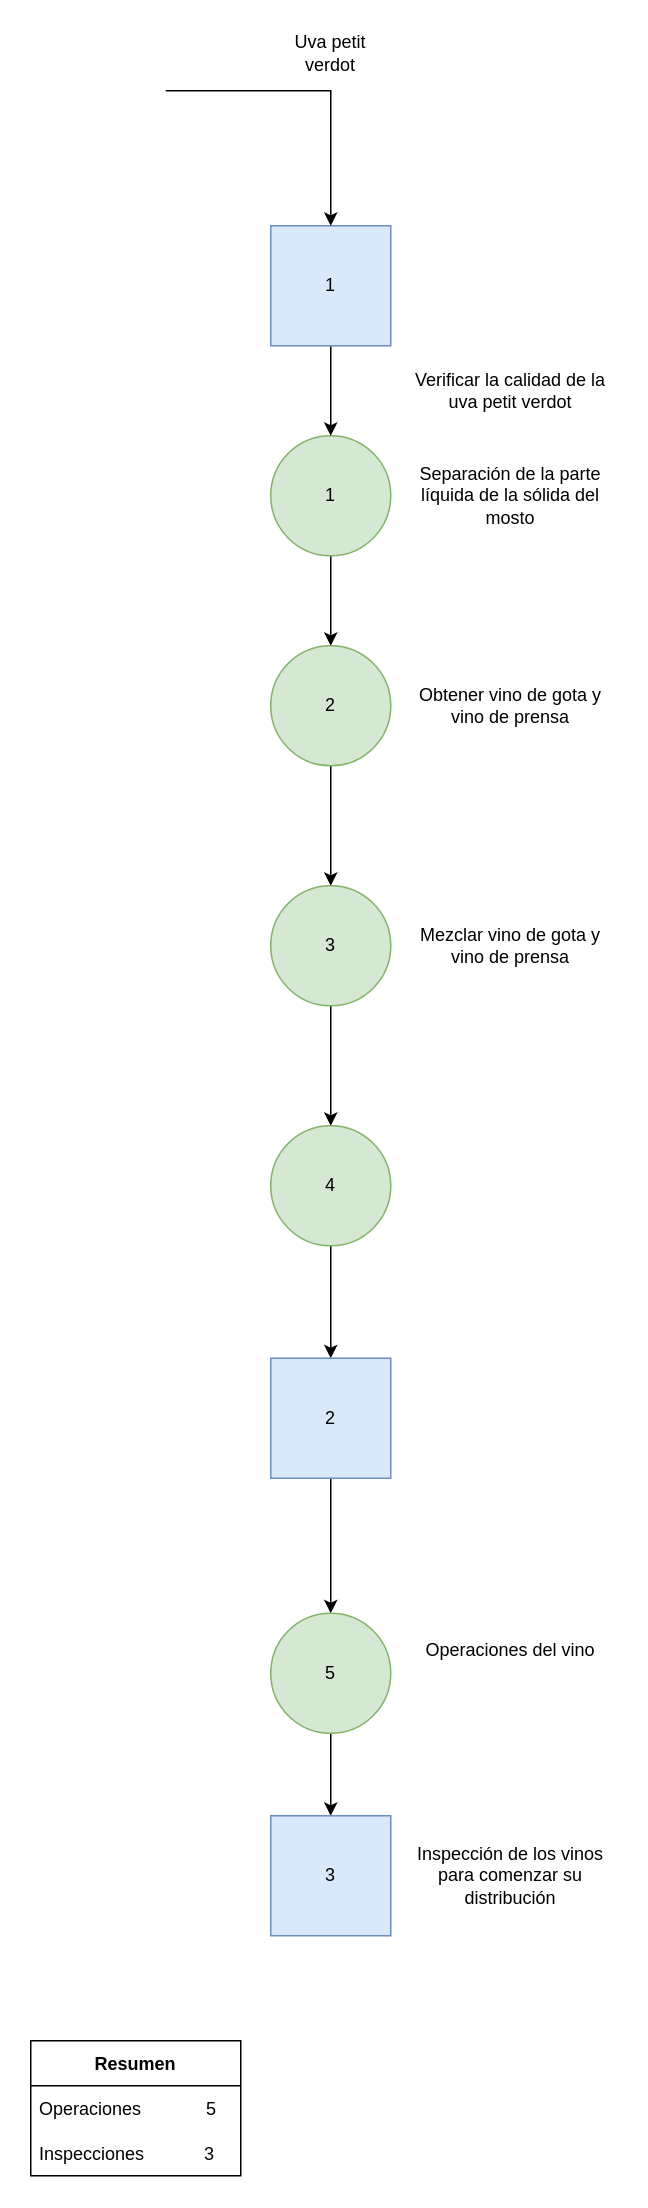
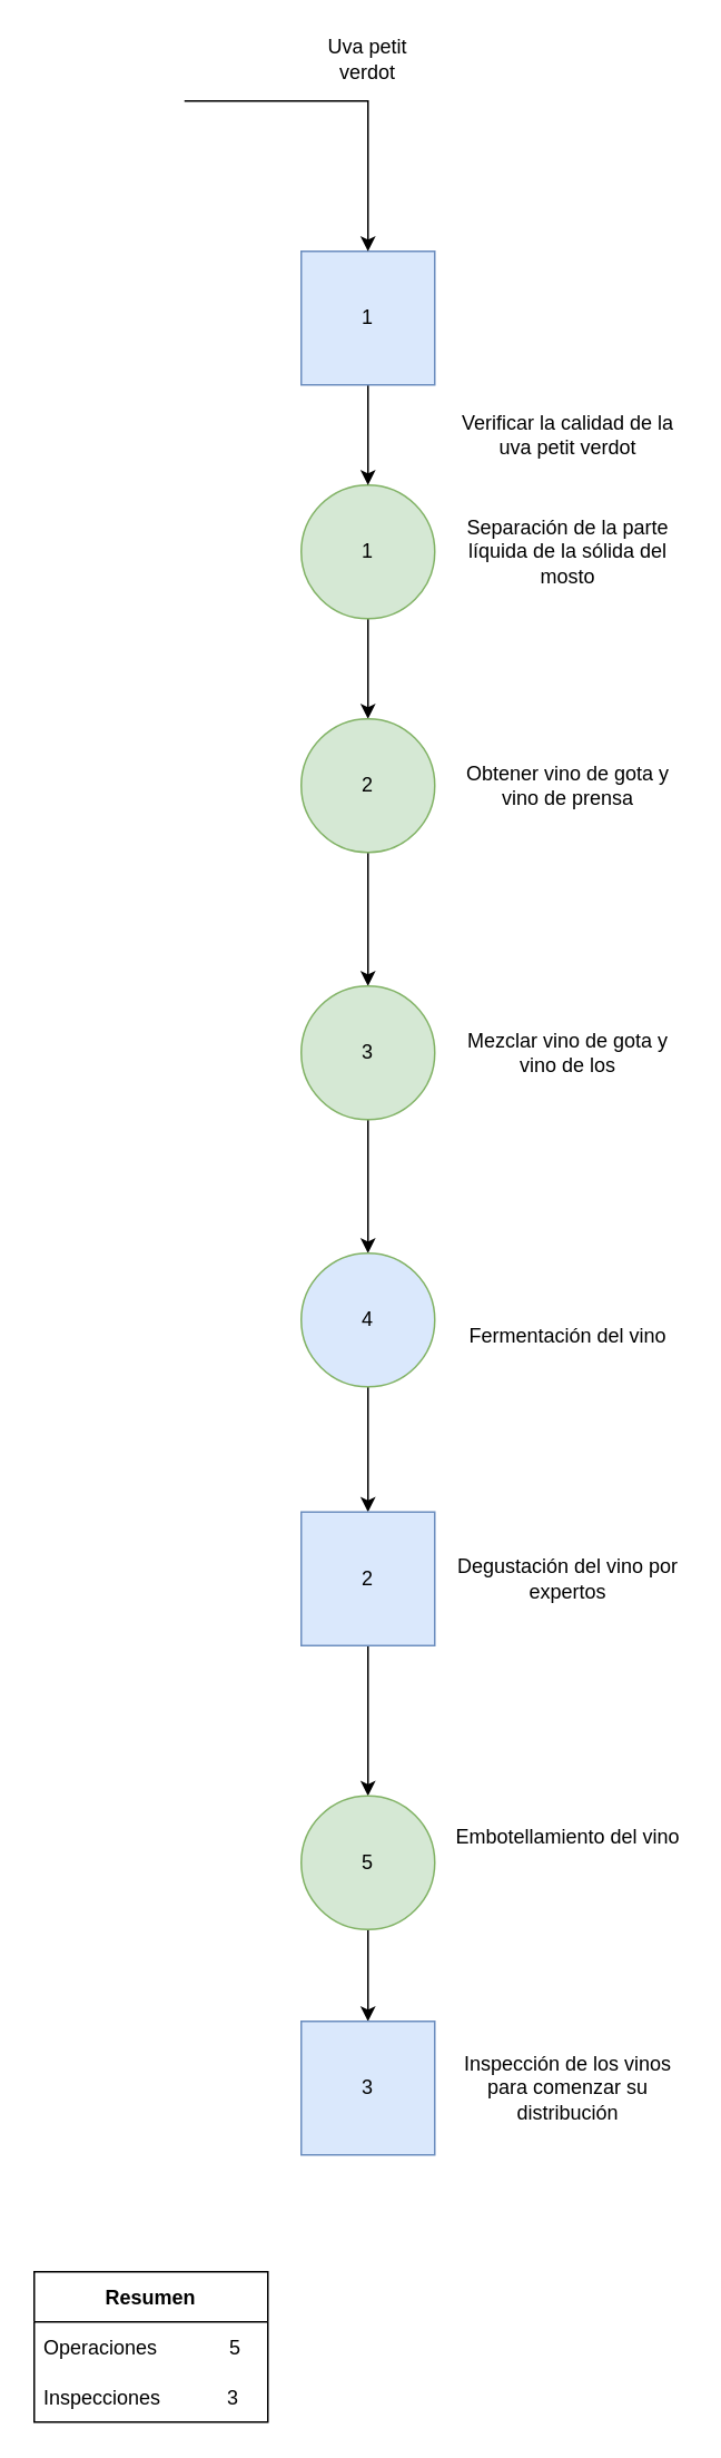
  <mxCell id="0" />
  <mxCell id="1" parent="0" />
  <mxCell id="2" style="edgeStyle=orthogonalEdgeStyle;rounded=0;orthogonalLoop=1;jettySize=auto;html=1;entryX=0.5;entryY=0;entryDx=0;entryDy=0;" parent="1" source="3" target="11" edge="1"><mxGeometry relative="1" as="geometry" /></mxCell>
  <mxCell id="3" value="1" style="ellipse;whiteSpace=wrap;html=1;aspect=fixed;fillColor=#d5e8d4;strokeColor=#82b366;" parent="1" vertex="1"><mxGeometry x="180" y="290" width="80" height="80" as="geometry" /></mxCell>
  <mxCell id="4" value="Separación de la parte líquida de la sólida del mosto" style="text;html=1;strokeColor=none;fillColor=none;align=center;verticalAlign=middle;whiteSpace=wrap;rounded=0;" parent="1" vertex="1"><mxGeometry x="270" y="315" width="140" height="30" as="geometry" /></mxCell>
  <mxCell id="5" style="edgeStyle=orthogonalEdgeStyle;rounded=0;orthogonalLoop=1;jettySize=auto;html=1;entryX=0.5;entryY=0;entryDx=0;entryDy=0;" parent="1" source="6" target="3" edge="1"><mxGeometry relative="1" as="geometry" /></mxCell>
  <mxCell id="6" value="1" style="whiteSpace=wrap;html=1;aspect=fixed;fillColor=#dae8fc;strokeColor=#6c8ebf;" parent="1" vertex="1"><mxGeometry x="180" y="150" width="80" height="80" as="geometry" /></mxCell>
  <mxCell id="7" value="Verificar la calidad de la uva petit verdot" style="text;html=1;strokeColor=none;fillColor=none;align=center;verticalAlign=middle;whiteSpace=wrap;rounded=0;" parent="1" vertex="1"><mxGeometry x="270" y="245" width="140" height="30" as="geometry" /></mxCell>
  <mxCell id="8" value="" style="endArrow=classic;html=1;rounded=0;entryX=0.5;entryY=0;entryDx=0;entryDy=0;" parent="1" target="6" edge="1"><mxGeometry width="50" height="50" relative="1" as="geometry"><mxPoint x="110" y="60" as="sourcePoint" /><mxPoint x="100" y="70" as="targetPoint" /><Array as="points"><mxPoint x="220" y="60" /></Array></mxGeometry></mxCell>
  <mxCell id="9" value="Uva petit verdot" style="text;html=1;strokeColor=none;fillColor=none;align=center;verticalAlign=middle;whiteSpace=wrap;rounded=0;" parent="1" vertex="1"><mxGeometry x="190" y="20" width="60" height="30" as="geometry" /></mxCell>
  <mxCell id="10" style="edgeStyle=orthogonalEdgeStyle;rounded=0;orthogonalLoop=1;jettySize=auto;html=1;entryX=0.5;entryY=0;entryDx=0;entryDy=0;" parent="1" source="11" target="14" edge="1"><mxGeometry relative="1" as="geometry" /></mxCell>
  <mxCell id="11" value="2" style="ellipse;whiteSpace=wrap;html=1;aspect=fixed;fillColor=#d5e8d4;strokeColor=#82b366;" parent="1" vertex="1"><mxGeometry x="180" y="430" width="80" height="80" as="geometry" /></mxCell>
  <mxCell id="12" value="Obtener vino de gota y vino de prensa" style="text;html=1;strokeColor=none;fillColor=none;align=center;verticalAlign=middle;whiteSpace=wrap;rounded=0;" parent="1" vertex="1"><mxGeometry x="270" y="455" width="140" height="30" as="geometry" /></mxCell>
  <mxCell id="13" style="edgeStyle=orthogonalEdgeStyle;rounded=0;orthogonalLoop=1;jettySize=auto;html=1;entryX=0.5;entryY=0;entryDx=0;entryDy=0;" parent="1" source="14" target="17" edge="1"><mxGeometry relative="1" as="geometry" /></mxCell>
  <mxCell id="14" value="3" style="ellipse;whiteSpace=wrap;html=1;aspect=fixed;fillColor=#d5e8d4;strokeColor=#82b366;" parent="1" vertex="1"><mxGeometry x="180" y="590" width="80" height="80" as="geometry" /></mxCell>
- <mxCell id="15" value="Mezclar vino de gota y vino de prensa" style="text;html=1;strokeColor=none;fillColor=none;align=center;verticalAlign=middle;whiteSpace=wrap;rounded=0;" parent="1" vertex="1"><mxGeometry x="270" y="615" width="140" height="30" as="geometry" /></mxCell>
+ <mxCell id="15" value="Mezclar vino de gota y vino de los" style="text;html=1;strokeColor=none;fillColor=none;align=center;verticalAlign=middle;whiteSpace=wrap;rounded=0;" parent="1" vertex="1"><mxGeometry x="270" y="615" width="140" height="30" as="geometry" /></mxCell>
  <mxCell id="16" value="" style="edgeStyle=orthogonalEdgeStyle;rounded=0;orthogonalLoop=1;jettySize=auto;html=1;" edge="1" parent="1" source="17" target="20"><mxGeometry relative="1" as="geometry" /></mxCell>
- <mxCell id="17" value="4" style="ellipse;whiteSpace=wrap;html=1;aspect=fixed;fillColor=#d5e8d4;strokeColor=#82b366;" parent="1" vertex="1"><mxGeometry x="180" y="750" width="80" height="80" as="geometry" /></mxCell>
+ <mxCell id="17" value="4" style="ellipse;whiteSpace=wrap;html=1;aspect=fixed;fillColor=#dae8fc;strokeColor=#82b366;" parent="1" vertex="1"><mxGeometry x="180" y="750" width="80" height="80" as="geometry" /></mxCell>
+ <mxCell id="18" value="Fermentación del vino" style="text;html=1;strokeColor=none;fillColor=none;align=center;verticalAlign=middle;whiteSpace=wrap;rounded=0;" parent="1" vertex="1"><mxGeometry x="270" y="785" width="140" height="30" as="geometry" /></mxCell>
  <mxCell id="19" value="" style="edgeStyle=orthogonalEdgeStyle;rounded=0;orthogonalLoop=1;jettySize=auto;html=1;" edge="1" parent="1" source="20" target="23"><mxGeometry relative="1" as="geometry" /></mxCell>
  <mxCell id="20" value="2" style="whiteSpace=wrap;html=1;aspect=fixed;fillColor=#dae8fc;strokeColor=#6c8ebf;" parent="1" vertex="1"><mxGeometry x="180" y="905" width="80" height="80" as="geometry" /></mxCell>
+ <mxCell id="21" value="Degustación del vino por expertos" style="text;html=1;strokeColor=none;fillColor=none;align=center;verticalAlign=middle;whiteSpace=wrap;rounded=0;" parent="1" vertex="1"><mxGeometry x="270" y="930" width="140" height="30" as="geometry" /></mxCell>
  <mxCell id="22" value="" style="edgeStyle=orthogonalEdgeStyle;rounded=0;orthogonalLoop=1;jettySize=auto;html=1;" parent="1" source="23" target="25" edge="1"><mxGeometry relative="1" as="geometry" /></mxCell>
  <mxCell id="23" value="5" style="ellipse;whiteSpace=wrap;html=1;aspect=fixed;fillColor=#d5e8d4;strokeColor=#82b366;" parent="1" vertex="1"><mxGeometry x="180" y="1075" width="80" height="80" as="geometry" /></mxCell>
- <mxCell id="24" value="Operaciones del vino" style="text;html=1;strokeColor=none;fillColor=none;align=center;verticalAlign=middle;whiteSpace=wrap;rounded=0;" parent="1" vertex="1"><mxGeometry x="270" y="1085" width="140" height="30" as="geometry" /></mxCell>
+ <mxCell id="24" value="Embotellamiento del vino" style="text;html=1;strokeColor=none;fillColor=none;align=center;verticalAlign=middle;whiteSpace=wrap;rounded=0;" parent="1" vertex="1"><mxGeometry x="270" y="1085" width="140" height="30" as="geometry" /></mxCell>
  <mxCell id="25" value="3" style="whiteSpace=wrap;html=1;aspect=fixed;fillColor=#dae8fc;strokeColor=#6c8ebf;" parent="1" vertex="1"><mxGeometry x="180" y="1210" width="80" height="80" as="geometry" /></mxCell>
  <mxCell id="26" value="Inspección de los vinos para comenzar su distribución" style="text;html=1;strokeColor=none;fillColor=none;align=center;verticalAlign=middle;whiteSpace=wrap;rounded=0;" parent="1" vertex="1"><mxGeometry x="270" y="1235" width="140" height="30" as="geometry" /></mxCell>
  <mxCell id="27" value="Resumen" style="swimlane;fontStyle=1;childLayout=stackLayout;horizontal=1;startSize=30;horizontalStack=0;resizeParent=1;resizeParentMax=0;resizeLast=0;collapsible=1;marginBottom=0;" vertex="1" parent="1"><mxGeometry x="20" y="1360" width="140" height="90" as="geometry" /></mxCell>
  <mxCell id="28" value="Operaciones             5" style="text;strokeColor=none;fillColor=none;align=left;verticalAlign=middle;spacingLeft=4;spacingRight=4;overflow=hidden;points=[[0,0.5],[1,0.5]];portConstraint=eastwest;rotatable=0;" vertex="1" parent="27"><mxGeometry y="30" width="140" height="30" as="geometry" /></mxCell>
  <mxCell id="29" value="Inspecciones            3" style="text;strokeColor=none;fillColor=none;align=left;verticalAlign=middle;spacingLeft=4;spacingRight=4;overflow=hidden;points=[[0,0.5],[1,0.5]];portConstraint=eastwest;rotatable=0;" vertex="1" parent="27"><mxGeometry y="60" width="140" height="30" as="geometry" /></mxCell>
